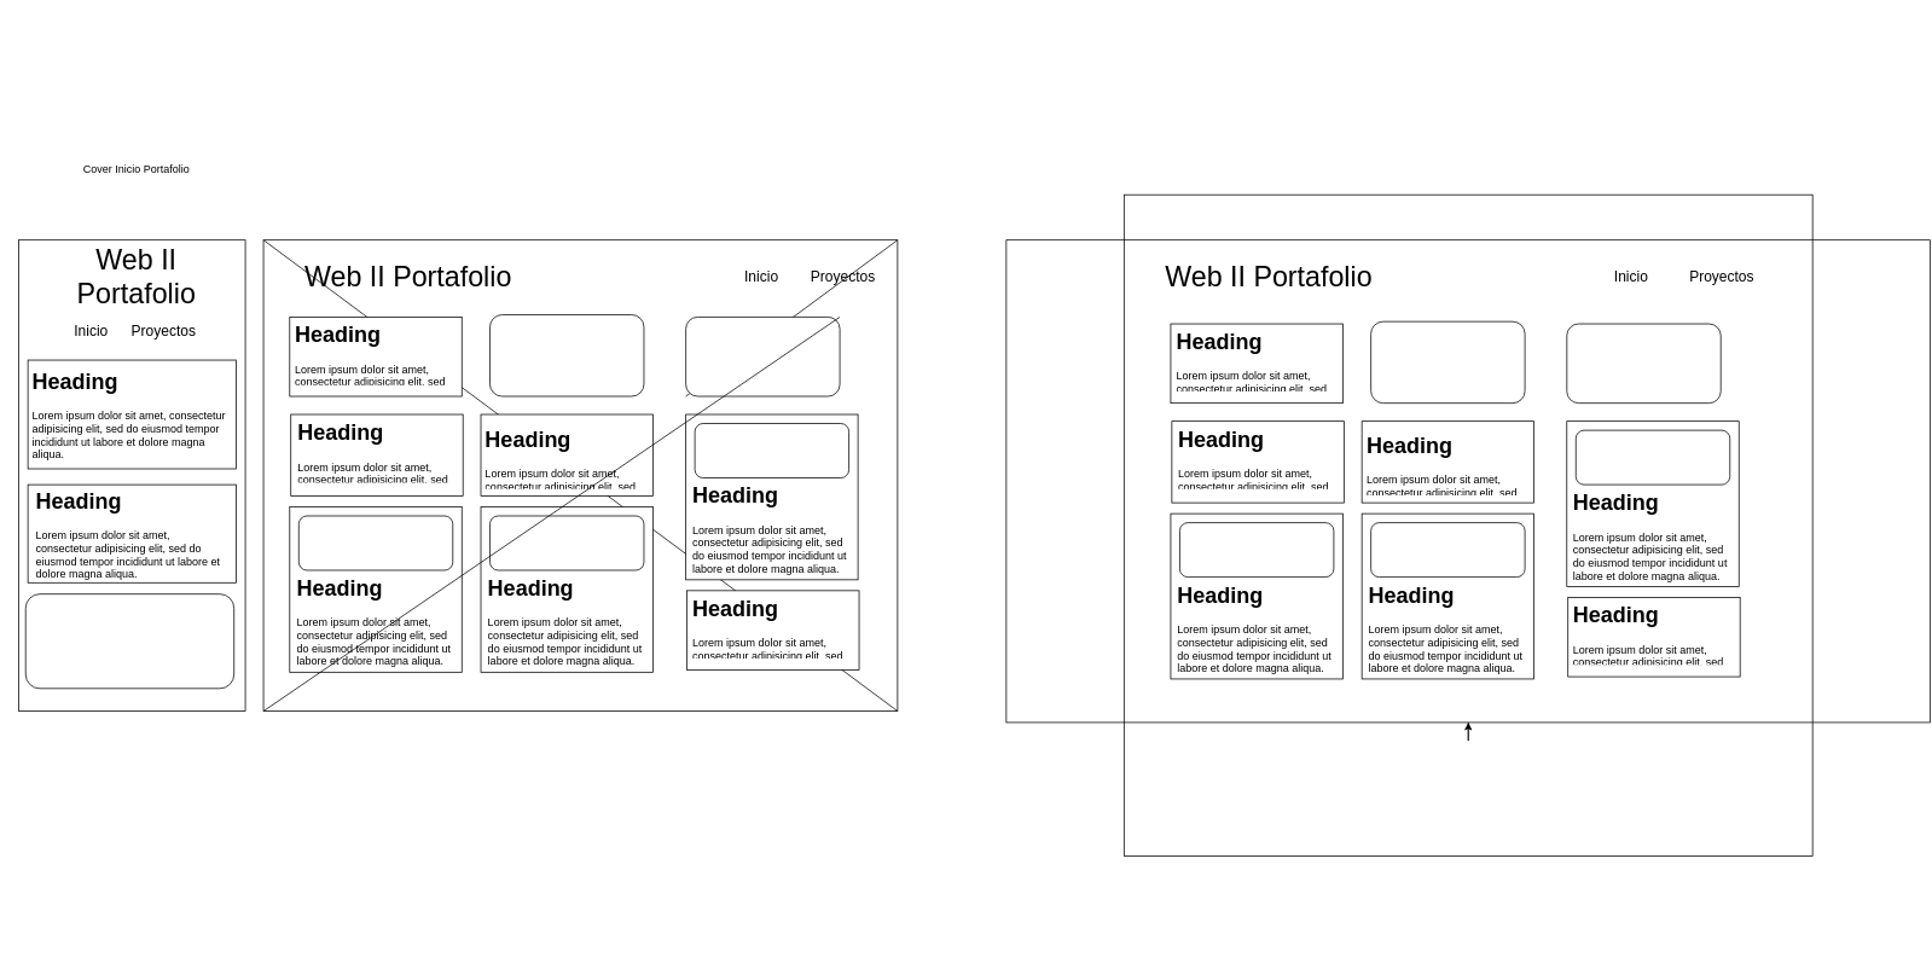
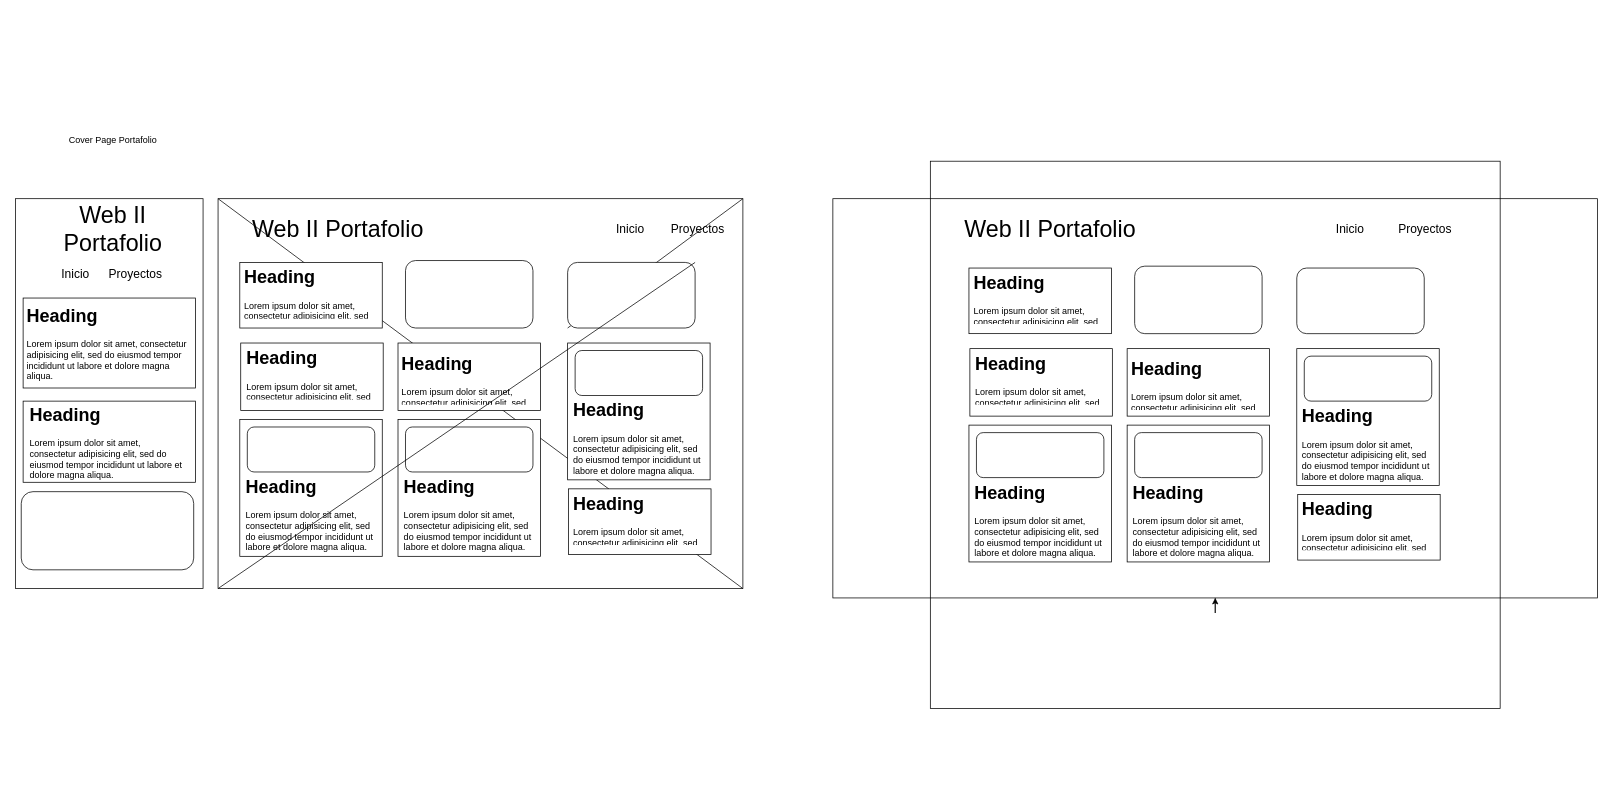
  <mxCell id="0" />
  <mxCell id="1" parent="0" />
  <mxCell id="2" value="" style="rounded=0;whiteSpace=wrap;html=1;" parent="1" vertex="1"><mxGeometry x="20" y="264.5" width="250" height="520" as="geometry" /></mxCell>
  <mxCell id="3" value="" style="rounded=0;whiteSpace=wrap;html=1;" parent="1" vertex="1"><mxGeometry x="290" y="264.5" width="700" height="520" as="geometry" /></mxCell>
  <mxCell id="4" value="" style="rounded=0;whiteSpace=wrap;html=1;rotation=90;" parent="1" vertex="1"><mxGeometry x="1353.75" y="20.75" width="532.5" height="1020" as="geometry" /></mxCell>
- <mxCell id="5" value="Cover Inicio Portafolio" style="text;html=1;strokeColor=none;fillColor=none;align=center;verticalAlign=middle;whiteSpace=wrap;rounded=0;" parent="1" vertex="1"><mxGeometry x="20" y="177" width="260" height="20" as="geometry" /></mxCell>
+ <mxCell id="5" value="Cover Page Portafolio" style="text;html=1;strokeColor=none;fillColor=none;align=center;verticalAlign=middle;whiteSpace=wrap;rounded=0;" parent="1" vertex="1"><mxGeometry x="20" y="177" width="260" height="20" as="geometry" /></mxCell>
  <mxCell id="6" value="Web II Portafolio" style="text;html=1;strokeColor=none;fillColor=none;align=center;verticalAlign=middle;whiteSpace=wrap;rounded=0;fontSize=31;" parent="1" vertex="1"><mxGeometry x="70" y="294.5" width="160" height="20" as="geometry" /></mxCell>
  <mxCell id="7" value="Inicio" style="text;html=1;strokeColor=none;fillColor=none;align=center;verticalAlign=middle;whiteSpace=wrap;rounded=0;fontSize=16;" parent="1" vertex="1"><mxGeometry x="80" y="354.5" width="40" height="20" as="geometry" /></mxCell>
  <mxCell id="8" value="Proyectos" style="text;html=1;strokeColor=none;fillColor=none;align=center;verticalAlign=middle;whiteSpace=wrap;rounded=0;fontSize=16;" parent="1" vertex="1"><mxGeometry x="160" y="354.5" width="40" height="20" as="geometry" /></mxCell>
  <mxCell id="9" value="Web II Portafolio" style="text;html=1;strokeColor=none;fillColor=none;align=center;verticalAlign=middle;whiteSpace=wrap;rounded=0;fontSize=31;" parent="1" vertex="1"><mxGeometry x="310" y="294.5" width="280" height="20" as="geometry" /></mxCell>
  <mxCell id="10" value="Inicio" style="text;html=1;strokeColor=none;fillColor=none;align=center;verticalAlign=middle;whiteSpace=wrap;rounded=0;fontSize=16;" parent="1" vertex="1"><mxGeometry x="820" y="294.5" width="40" height="20" as="geometry" /></mxCell>
  <mxCell id="11" value="Proyectos" style="text;html=1;strokeColor=none;fillColor=none;align=center;verticalAlign=middle;whiteSpace=wrap;rounded=0;fontSize=16;" parent="1" vertex="1"><mxGeometry x="910" y="294.5" width="40" height="20" as="geometry" /></mxCell>
  <mxCell id="12" value="" style="endArrow=none;html=1;fontSize=16;entryX=0;entryY=0;entryDx=0;entryDy=0;exitX=1;exitY=1;exitDx=0;exitDy=0;" parent="1" source="3" target="3" edge="1"><mxGeometry width="50" height="50" relative="1" as="geometry"><mxPoint x="620" y="484.5" as="sourcePoint" /><mxPoint x="670" y="434.5" as="targetPoint" /></mxGeometry></mxCell>
  <mxCell id="13" value="" style="endArrow=none;html=1;fontSize=16;entryX=1;entryY=0;entryDx=0;entryDy=0;exitX=0;exitY=1;exitDx=0;exitDy=0;" parent="1" source="39" target="3" edge="1"><mxGeometry width="50" height="50" relative="1" as="geometry"><mxPoint x="620" y="484.5" as="sourcePoint" /><mxPoint x="670" y="434.5" as="targetPoint" /></mxGeometry></mxCell>
  <mxCell id="14" style="edgeStyle=orthogonalEdgeStyle;rounded=0;orthogonalLoop=1;jettySize=auto;html=1;exitX=1;exitY=0.5;exitDx=0;exitDy=0;fontSize=16;" parent="1" source="4" target="4" edge="1"><mxGeometry relative="1" as="geometry" /></mxCell>
  <mxCell id="15" value="Web II Portafolio" style="text;html=1;strokeColor=none;fillColor=none;align=center;verticalAlign=middle;whiteSpace=wrap;rounded=0;fontSize=31;" parent="1" vertex="1"><mxGeometry x="1260" y="294.5" width="280" height="20" as="geometry" /></mxCell>
  <mxCell id="16" value="Inicio" style="text;html=1;strokeColor=none;fillColor=none;align=center;verticalAlign=middle;whiteSpace=wrap;rounded=0;fontSize=16;" parent="1" vertex="1"><mxGeometry x="1780" y="294.5" width="40" height="20" as="geometry" /></mxCell>
  <mxCell id="17" value="Proyectos" style="text;html=1;strokeColor=none;fillColor=none;align=center;verticalAlign=middle;whiteSpace=wrap;rounded=0;fontSize=16;" parent="1" vertex="1"><mxGeometry x="1880" y="294.5" width="40" height="20" as="geometry" /></mxCell>
  <mxCell id="18" value="" style="rounded=0;whiteSpace=wrap;html=1;" parent="1" vertex="1"><mxGeometry x="30" y="397" width="230" height="120" as="geometry" /></mxCell>
  <mxCell id="19" value="&lt;h1&gt;Heading&lt;/h1&gt;&lt;p&gt;Lorem ipsum dolor sit amet, consectetur adipisicing elit, sed do eiusmod tempor incididunt ut labore et dolore magna aliqua.&lt;/p&gt;" style="text;html=1;strokeColor=none;fillColor=none;spacing=5;spacingTop=-20;whiteSpace=wrap;overflow=hidden;rounded=0;" parent="1" vertex="1"><mxGeometry x="30" y="400.75" width="225" height="110" as="geometry" /></mxCell>
  <mxCell id="20" value="" style="rounded=0;whiteSpace=wrap;html=1;" parent="1" vertex="1"><mxGeometry x="320.25" y="457" width="190" height="90" as="geometry" /></mxCell>
  <mxCell id="21" value="" style="rounded=0;whiteSpace=wrap;html=1;" parent="1" vertex="1"><mxGeometry x="530" y="457" width="190" height="90" as="geometry" /></mxCell>
  <mxCell id="22" value="" style="rounded=1;whiteSpace=wrap;html=1;" parent="1" vertex="1"><mxGeometry x="540" y="347" width="170" height="90" as="geometry" /></mxCell>
  <mxCell id="23" value="" style="rounded=0;whiteSpace=wrap;html=1;" parent="1" vertex="1"><mxGeometry x="319" y="559" width="190" height="182.5" as="geometry" /></mxCell>
  <mxCell id="24" value="&lt;h1&gt;Heading&lt;/h1&gt;&lt;p&gt;Lorem ipsum dolor sit amet, consectetur adipisicing elit, sed do eiusmod tempor incididunt ut labore et dolore magna aliqua.&lt;/p&gt;" style="text;html=1;strokeColor=none;fillColor=none;spacing=5;spacingTop=-20;whiteSpace=wrap;overflow=hidden;rounded=0;" parent="1" vertex="1"><mxGeometry x="321.5" y="629" width="187.5" height="110" as="geometry" /></mxCell>
  <mxCell id="25" value="" style="rounded=1;whiteSpace=wrap;html=1;" parent="1" vertex="1"><mxGeometry x="329" y="569" width="170" height="60" as="geometry" /></mxCell>
  <mxCell id="26" value="" style="rounded=0;whiteSpace=wrap;html=1;" parent="1" vertex="1"><mxGeometry x="530" y="559" width="190" height="182.5" as="geometry" /></mxCell>
  <mxCell id="27" value="&lt;h1&gt;Heading&lt;/h1&gt;&lt;p&gt;Lorem ipsum dolor sit amet, consectetur adipisicing elit, sed do eiusmod tempor incididunt ut labore et dolore magna aliqua.&lt;/p&gt;" style="text;html=1;strokeColor=none;fillColor=none;spacing=5;spacingTop=-20;whiteSpace=wrap;overflow=hidden;rounded=0;" parent="1" vertex="1"><mxGeometry x="532.5" y="629" width="187.5" height="110" as="geometry" /></mxCell>
  <mxCell id="28" value="" style="rounded=1;whiteSpace=wrap;html=1;" parent="1" vertex="1"><mxGeometry x="540" y="569" width="170" height="60" as="geometry" /></mxCell>
  <mxCell id="29" value="" style="rounded=0;whiteSpace=wrap;html=1;" parent="1" vertex="1"><mxGeometry x="756.25" y="457" width="190" height="182.5" as="geometry" /></mxCell>
  <mxCell id="30" value="&lt;h1&gt;Heading&lt;/h1&gt;&lt;p&gt;Lorem ipsum dolor sit amet, consectetur adipisicing elit, sed do eiusmod tempor incididunt ut labore et dolore magna aliqua.&lt;/p&gt;" style="text;html=1;strokeColor=none;fillColor=none;spacing=5;spacingTop=-20;whiteSpace=wrap;overflow=hidden;rounded=0;" parent="1" vertex="1"><mxGeometry x="758.75" y="527" width="187.5" height="110" as="geometry" /></mxCell>
  <mxCell id="31" value="" style="rounded=1;whiteSpace=wrap;html=1;" parent="1" vertex="1"><mxGeometry x="766.25" y="467" width="170" height="60" as="geometry" /></mxCell>
  <mxCell id="32" value="" style="rounded=1;whiteSpace=wrap;html=1;" parent="1" vertex="1"><mxGeometry x="27.5" y="655.25" width="230" height="104.25" as="geometry" /></mxCell>
  <mxCell id="33" value="" style="rounded=0;whiteSpace=wrap;html=1;" vertex="1" parent="1"><mxGeometry x="30" y="534.5" width="230" height="108.25" as="geometry" /></mxCell>
  <mxCell id="34" value="&lt;h1&gt;Heading&lt;/h1&gt;&lt;p&gt;Lorem ipsum dolor sit amet, consectetur adipisicing elit, sed do eiusmod tempor incididunt ut labore et dolore magna aliqua.&lt;/p&gt;" style="text;html=1;strokeColor=none;fillColor=none;spacing=5;spacingTop=-20;whiteSpace=wrap;overflow=hidden;rounded=0;" vertex="1" parent="1"><mxGeometry x="33.75" y="532.75" width="217.5" height="110" as="geometry" /></mxCell>
  <mxCell id="35" value="" style="rounded=0;whiteSpace=wrap;html=1;" vertex="1" parent="1"><mxGeometry x="319" y="349.5" width="190" height="87.5" as="geometry" /></mxCell>
  <mxCell id="36" value="&lt;h1&gt;Heading&lt;/h1&gt;&lt;p&gt;Lorem ipsum dolor sit amet, consectetur adipisicing elit, sed do eiusmod tempor incididunt ut labore et dolore magna aliqua.&lt;/p&gt;" style="text;html=1;strokeColor=none;fillColor=none;spacing=5;spacingTop=-20;whiteSpace=wrap;overflow=hidden;rounded=0;" vertex="1" parent="1"><mxGeometry x="320.25" y="349.5" width="187.5" height="75" as="geometry" /></mxCell>
  <mxCell id="37" value="&lt;h1&gt;Heading&lt;/h1&gt;&lt;p&gt;Lorem ipsum dolor sit amet, consectetur adipisicing elit, sed do eiusmod tempor incididunt ut labore et dolore magna aliqua.&lt;/p&gt;" style="text;html=1;strokeColor=none;fillColor=none;spacing=5;spacingTop=-20;whiteSpace=wrap;overflow=hidden;rounded=0;" vertex="1" parent="1"><mxGeometry x="322.75" y="457.75" width="187.5" height="75" as="geometry" /></mxCell>
  <mxCell id="38" value="&lt;h1&gt;Heading&lt;/h1&gt;&lt;p&gt;Lorem ipsum dolor sit amet, consectetur adipisicing elit, sed do eiusmod tempor incididunt ut labore et dolore magna aliqua.&lt;/p&gt;" style="text;html=1;strokeColor=none;fillColor=none;spacing=5;spacingTop=-20;whiteSpace=wrap;overflow=hidden;rounded=0;" vertex="1" parent="1"><mxGeometry x="530" y="464.5" width="187.5" height="75" as="geometry" /></mxCell>
  <mxCell id="39" value="" style="rounded=1;whiteSpace=wrap;html=1;" parent="1" vertex="1"><mxGeometry x="756.25" y="349.5" width="170" height="87.5" as="geometry" /></mxCell>
  <mxCell id="40" value="" style="endArrow=none;html=1;fontSize=16;entryX=1;entryY=0;entryDx=0;entryDy=0;exitX=0;exitY=1;exitDx=0;exitDy=0;" edge="1" parent="1" source="3" target="39"><mxGeometry width="50" height="50" relative="1" as="geometry"><mxPoint x="290" y="784.5" as="sourcePoint" /><mxPoint x="990" y="264.5" as="targetPoint" /></mxGeometry></mxCell>
  <mxCell id="41" value="" style="rounded=0;whiteSpace=wrap;html=1;" vertex="1" parent="1"><mxGeometry x="757.5" y="651.5" width="190" height="87.5" as="geometry" /></mxCell>
  <mxCell id="42" value="&lt;h1&gt;Heading&lt;/h1&gt;&lt;p&gt;Lorem ipsum dolor sit amet, consectetur adipisicing elit, sed do eiusmod tempor incididunt ut labore et dolore magna aliqua.&lt;/p&gt;" style="text;html=1;strokeColor=none;fillColor=none;spacing=5;spacingTop=-20;whiteSpace=wrap;overflow=hidden;rounded=0;" vertex="1" parent="1"><mxGeometry x="758.75" y="651.5" width="187.5" height="75" as="geometry" /></mxCell>
  <mxCell id="43" value="" style="rounded=0;whiteSpace=wrap;html=1;" vertex="1" parent="1"><mxGeometry x="1292.75" y="464.5" width="190" height="90" as="geometry" /></mxCell>
  <mxCell id="44" value="" style="rounded=0;whiteSpace=wrap;html=1;" vertex="1" parent="1"><mxGeometry x="1502.5" y="464.5" width="190" height="90" as="geometry" /></mxCell>
  <mxCell id="45" value="" style="rounded=1;whiteSpace=wrap;html=1;" vertex="1" parent="1"><mxGeometry x="1512.5" y="354.5" width="170" height="90" as="geometry" /></mxCell>
  <mxCell id="46" value="" style="rounded=0;whiteSpace=wrap;html=1;" vertex="1" parent="1"><mxGeometry x="1291.5" y="566.5" width="190" height="182.5" as="geometry" /></mxCell>
  <mxCell id="47" value="&lt;h1&gt;Heading&lt;/h1&gt;&lt;p&gt;Lorem ipsum dolor sit amet, consectetur adipisicing elit, sed do eiusmod tempor incididunt ut labore et dolore magna aliqua.&lt;/p&gt;" style="text;html=1;strokeColor=none;fillColor=none;spacing=5;spacingTop=-20;whiteSpace=wrap;overflow=hidden;rounded=0;" vertex="1" parent="1"><mxGeometry x="1294" y="636.5" width="187.5" height="110" as="geometry" /></mxCell>
  <mxCell id="48" value="" style="rounded=1;whiteSpace=wrap;html=1;" vertex="1" parent="1"><mxGeometry x="1301.5" y="576.5" width="170" height="60" as="geometry" /></mxCell>
  <mxCell id="49" value="" style="rounded=0;whiteSpace=wrap;html=1;" vertex="1" parent="1"><mxGeometry x="1502.5" y="566.5" width="190" height="182.5" as="geometry" /></mxCell>
  <mxCell id="50" value="&lt;h1&gt;Heading&lt;/h1&gt;&lt;p&gt;Lorem ipsum dolor sit amet, consectetur adipisicing elit, sed do eiusmod tempor incididunt ut labore et dolore magna aliqua.&lt;/p&gt;" style="text;html=1;strokeColor=none;fillColor=none;spacing=5;spacingTop=-20;whiteSpace=wrap;overflow=hidden;rounded=0;" vertex="1" parent="1"><mxGeometry x="1505" y="636.5" width="187.5" height="110" as="geometry" /></mxCell>
  <mxCell id="51" value="" style="rounded=1;whiteSpace=wrap;html=1;" vertex="1" parent="1"><mxGeometry x="1512.5" y="576.5" width="170" height="60" as="geometry" /></mxCell>
  <mxCell id="52" value="" style="rounded=0;whiteSpace=wrap;html=1;" vertex="1" parent="1"><mxGeometry x="1728.75" y="464.5" width="190" height="182.5" as="geometry" /></mxCell>
  <mxCell id="53" value="&lt;h1&gt;Heading&lt;/h1&gt;&lt;p&gt;Lorem ipsum dolor sit amet, consectetur adipisicing elit, sed do eiusmod tempor incididunt ut labore et dolore magna aliqua.&lt;/p&gt;" style="text;html=1;strokeColor=none;fillColor=none;spacing=5;spacingTop=-20;whiteSpace=wrap;overflow=hidden;rounded=0;" vertex="1" parent="1"><mxGeometry x="1731.25" y="534.5" width="187.5" height="110" as="geometry" /></mxCell>
  <mxCell id="54" value="" style="rounded=1;whiteSpace=wrap;html=1;" vertex="1" parent="1"><mxGeometry x="1738.75" y="474.5" width="170" height="60" as="geometry" /></mxCell>
  <mxCell id="55" value="" style="rounded=0;whiteSpace=wrap;html=1;" vertex="1" parent="1"><mxGeometry x="1291.5" y="357" width="190" height="87.5" as="geometry" /></mxCell>
  <mxCell id="56" value="&lt;h1&gt;Heading&lt;/h1&gt;&lt;p&gt;Lorem ipsum dolor sit amet, consectetur adipisicing elit, sed do eiusmod tempor incididunt ut labore et dolore magna aliqua.&lt;/p&gt;" style="text;html=1;strokeColor=none;fillColor=none;spacing=5;spacingTop=-20;whiteSpace=wrap;overflow=hidden;rounded=0;" vertex="1" parent="1"><mxGeometry x="1292.75" y="357" width="187.5" height="75" as="geometry" /></mxCell>
  <mxCell id="57" value="&lt;h1&gt;Heading&lt;/h1&gt;&lt;p&gt;Lorem ipsum dolor sit amet, consectetur adipisicing elit, sed do eiusmod tempor incididunt ut labore et dolore magna aliqua.&lt;/p&gt;" style="text;html=1;strokeColor=none;fillColor=none;spacing=5;spacingTop=-20;whiteSpace=wrap;overflow=hidden;rounded=0;" vertex="1" parent="1"><mxGeometry x="1295.25" y="465.25" width="187.5" height="75" as="geometry" /></mxCell>
  <mxCell id="58" value="&lt;h1&gt;Heading&lt;/h1&gt;&lt;p&gt;Lorem ipsum dolor sit amet, consectetur adipisicing elit, sed do eiusmod tempor incididunt ut labore et dolore magna aliqua.&lt;/p&gt;" style="text;html=1;strokeColor=none;fillColor=none;spacing=5;spacingTop=-20;whiteSpace=wrap;overflow=hidden;rounded=0;" vertex="1" parent="1"><mxGeometry x="1502.5" y="472" width="187.5" height="75" as="geometry" /></mxCell>
  <mxCell id="59" value="" style="rounded=1;whiteSpace=wrap;html=1;" vertex="1" parent="1"><mxGeometry x="1728.75" y="357" width="170" height="87.5" as="geometry" /></mxCell>
  <mxCell id="60" value="" style="rounded=0;whiteSpace=wrap;html=1;" vertex="1" parent="1"><mxGeometry x="1730" y="659" width="190" height="87.5" as="geometry" /></mxCell>
  <mxCell id="61" value="&lt;h1&gt;Heading&lt;/h1&gt;&lt;p&gt;Lorem ipsum dolor sit amet, consectetur adipisicing elit, sed do eiusmod tempor incididunt ut labore et dolore magna aliqua.&lt;/p&gt;" style="text;html=1;strokeColor=none;fillColor=none;spacing=5;spacingTop=-20;whiteSpace=wrap;overflow=hidden;rounded=0;" vertex="1" parent="1"><mxGeometry x="1731.25" y="659" width="187.5" height="75" as="geometry" /></mxCell>
  <mxCell id="62" value="" style="rounded=0;whiteSpace=wrap;html=1;fontSize=16;fillColor=none;" parent="1" vertex="1"><mxGeometry x="1240" y="214.5" width="760" height="730" as="geometry" /></mxCell>
